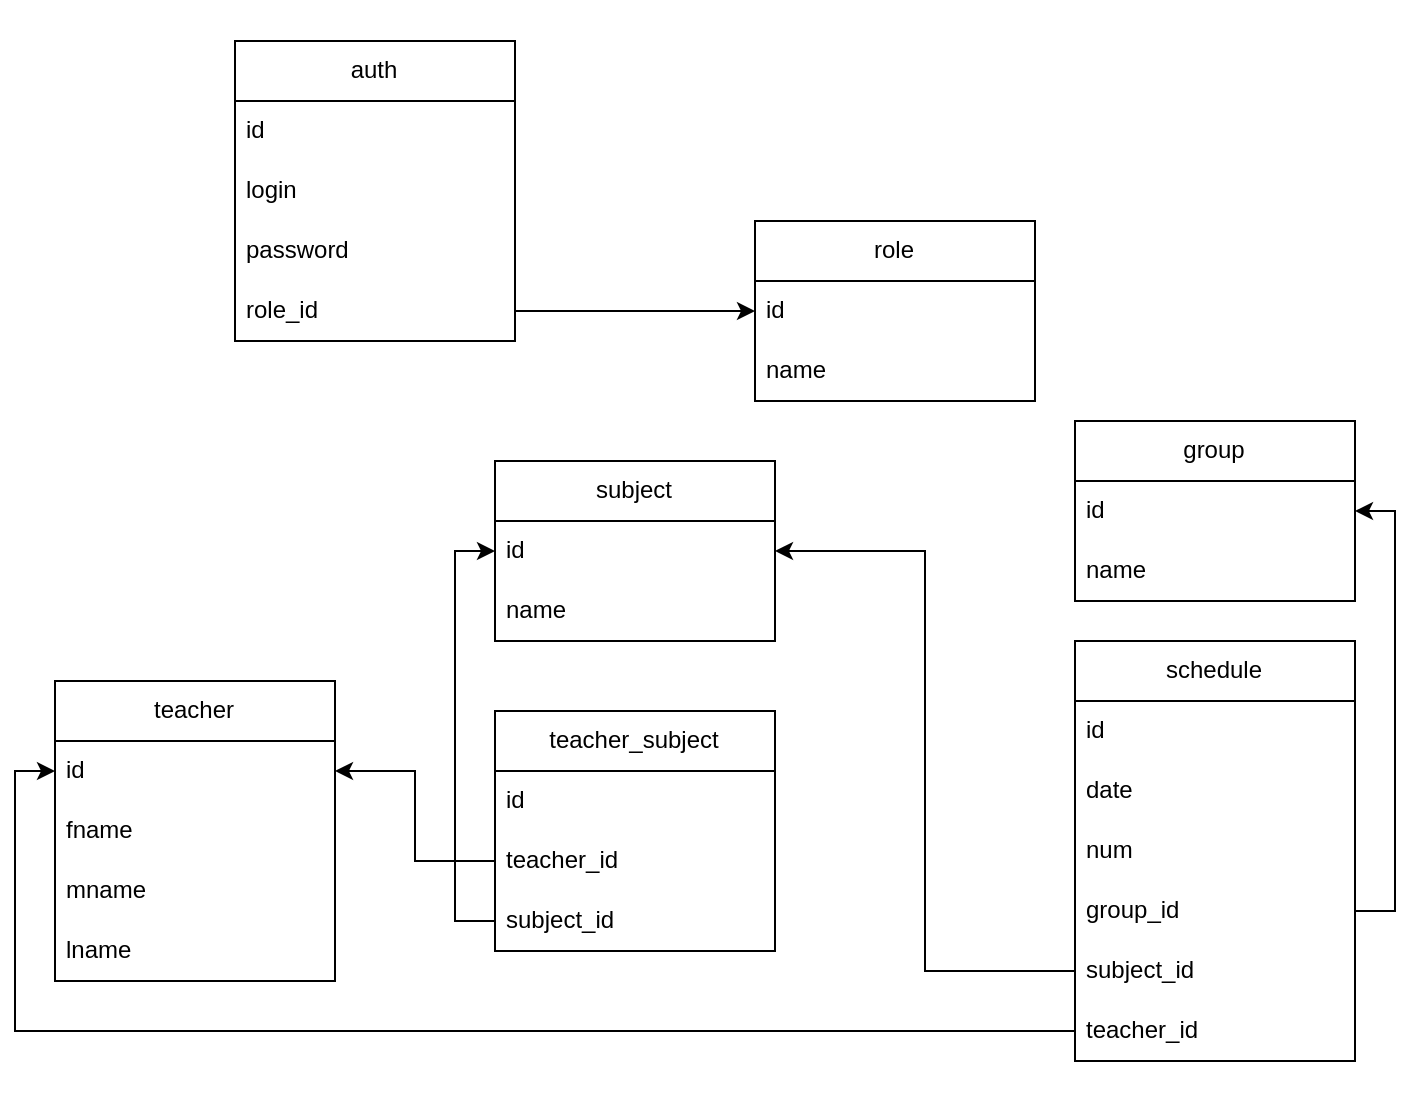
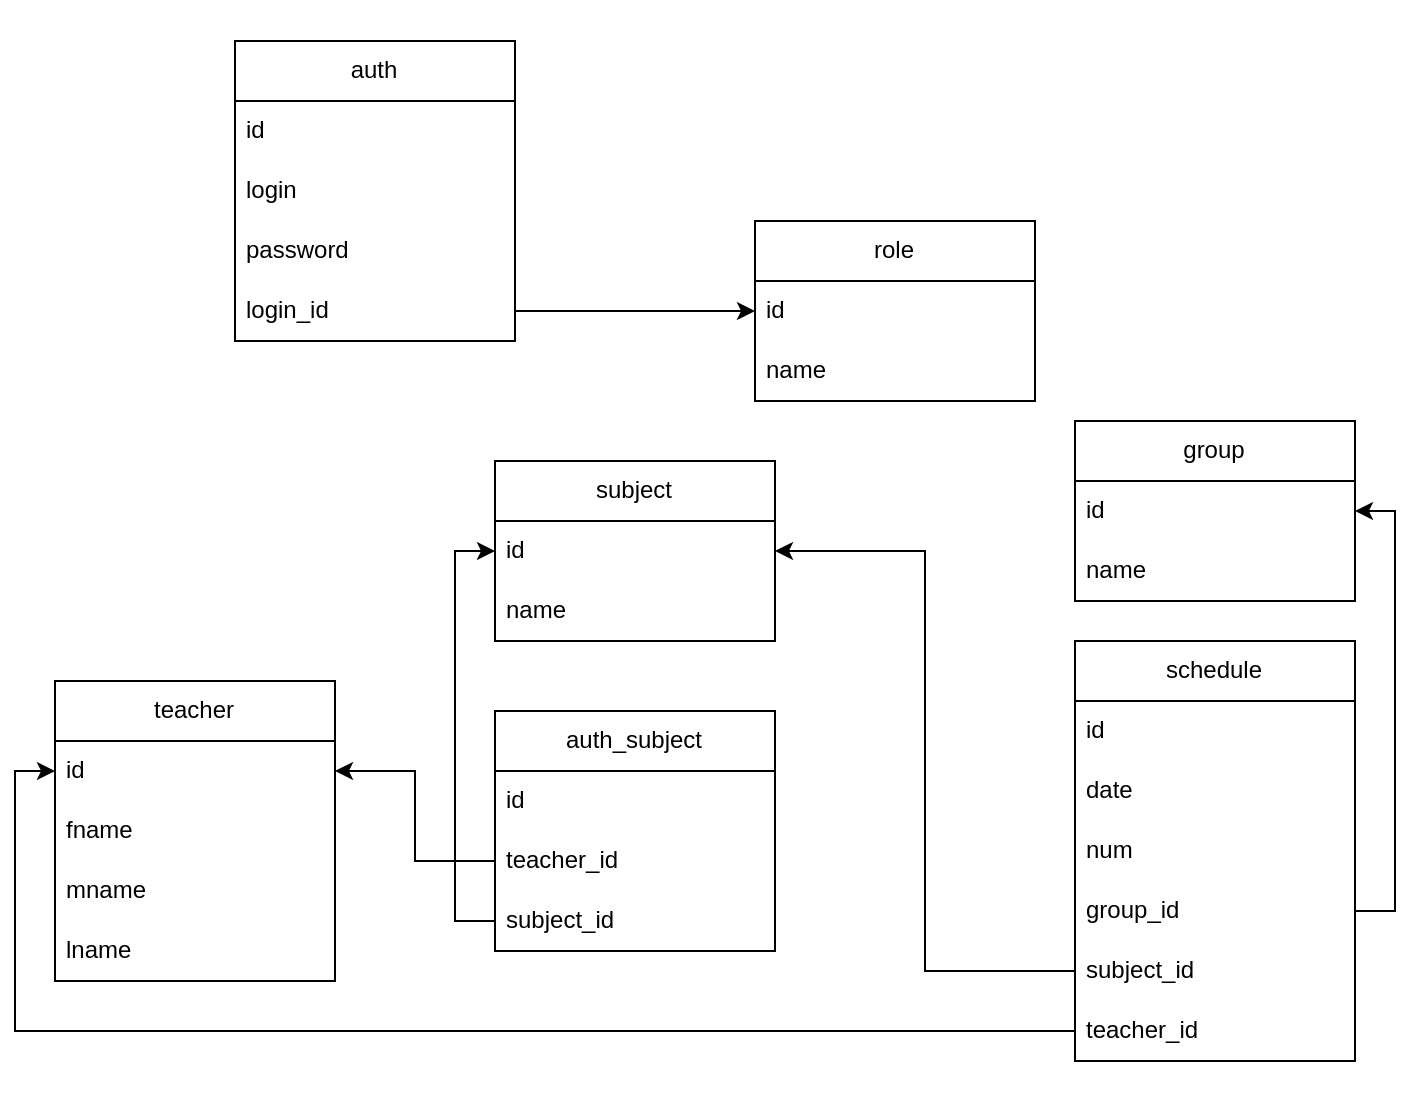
  <mxCell id="0" />
  <mxCell id="1" parent="0" />
  <mxCell id="2" value="auth" style="swimlane;fontStyle=0;childLayout=stackLayout;horizontal=1;startSize=30;horizontalStack=0;resizeParent=1;resizeParentMax=0;resizeLast=0;collapsible=1;marginBottom=0;whiteSpace=wrap;html=1;" parent="1" vertex="1"><mxGeometry x="110" y="20" width="140" height="150" as="geometry" /></mxCell>
  <mxCell id="3" value="id" style="text;strokeColor=none;fillColor=none;align=left;verticalAlign=middle;spacingLeft=4;spacingRight=4;overflow=hidden;points=[[0,0.5],[1,0.5]];portConstraint=eastwest;rotatable=0;whiteSpace=wrap;html=1;" parent="2" vertex="1"><mxGeometry y="30" width="140" height="30" as="geometry" /></mxCell>
  <mxCell id="4" value="login" style="text;strokeColor=none;fillColor=none;align=left;verticalAlign=middle;spacingLeft=4;spacingRight=4;overflow=hidden;points=[[0,0.5],[1,0.5]];portConstraint=eastwest;rotatable=0;whiteSpace=wrap;html=1;" parent="2" vertex="1"><mxGeometry y="60" width="140" height="30" as="geometry" /></mxCell>
  <mxCell id="5" value="password" style="text;strokeColor=none;fillColor=none;align=left;verticalAlign=middle;spacingLeft=4;spacingRight=4;overflow=hidden;points=[[0,0.5],[1,0.5]];portConstraint=eastwest;rotatable=0;whiteSpace=wrap;html=1;" parent="2" vertex="1"><mxGeometry y="90" width="140" height="30" as="geometry" /></mxCell>
- <mxCell id="6" value="role_id" style="text;strokeColor=none;fillColor=none;align=left;verticalAlign=middle;spacingLeft=4;spacingRight=4;overflow=hidden;points=[[0,0.5],[1,0.5]];portConstraint=eastwest;rotatable=0;whiteSpace=wrap;html=1;" parent="2" vertex="1"><mxGeometry y="120" width="140" height="30" as="geometry" /></mxCell>
+ <mxCell id="6" value="login_id" style="text;strokeColor=none;fillColor=none;align=left;verticalAlign=middle;spacingLeft=4;spacingRight=4;overflow=hidden;points=[[0,0.5],[1,0.5]];portConstraint=eastwest;rotatable=0;whiteSpace=wrap;html=1;" parent="2" vertex="1"><mxGeometry y="120" width="140" height="30" as="geometry" /></mxCell>
  <mxCell id="7" value="role" style="swimlane;fontStyle=0;childLayout=stackLayout;horizontal=1;startSize=30;horizontalStack=0;resizeParent=1;resizeParentMax=0;resizeLast=0;collapsible=1;marginBottom=0;whiteSpace=wrap;html=1;" parent="1" vertex="1"><mxGeometry x="370" y="110" width="140" height="90" as="geometry" /></mxCell>
  <mxCell id="8" value="id" style="text;strokeColor=none;fillColor=none;align=left;verticalAlign=middle;spacingLeft=4;spacingRight=4;overflow=hidden;points=[[0,0.5],[1,0.5]];portConstraint=eastwest;rotatable=0;whiteSpace=wrap;html=1;" parent="7" vertex="1"><mxGeometry y="30" width="140" height="30" as="geometry" /></mxCell>
  <mxCell id="9" value="name" style="text;strokeColor=none;fillColor=none;align=left;verticalAlign=middle;spacingLeft=4;spacingRight=4;overflow=hidden;points=[[0,0.5],[1,0.5]];portConstraint=eastwest;rotatable=0;whiteSpace=wrap;html=1;" parent="7" vertex="1"><mxGeometry y="60" width="140" height="30" as="geometry" /></mxCell>
  <mxCell id="10" style="edgeStyle=orthogonalEdgeStyle;rounded=0;orthogonalLoop=1;jettySize=auto;html=1;exitX=1;exitY=0.5;exitDx=0;exitDy=0;entryX=0;entryY=0.5;entryDx=0;entryDy=0;" parent="1" source="6" target="8" edge="1"><mxGeometry relative="1" as="geometry" /></mxCell>
  <mxCell id="11" value="teacher" style="swimlane;fontStyle=0;childLayout=stackLayout;horizontal=1;startSize=30;horizontalStack=0;resizeParent=1;resizeParentMax=0;resizeLast=0;collapsible=1;marginBottom=0;whiteSpace=wrap;html=1;" parent="1" vertex="1"><mxGeometry x="20" y="340" width="140" height="150" as="geometry" /></mxCell>
  <mxCell id="12" value="id" style="text;strokeColor=none;fillColor=none;align=left;verticalAlign=middle;spacingLeft=4;spacingRight=4;overflow=hidden;points=[[0,0.5],[1,0.5]];portConstraint=eastwest;rotatable=0;whiteSpace=wrap;html=1;" parent="11" vertex="1"><mxGeometry y="30" width="140" height="30" as="geometry" /></mxCell>
  <mxCell id="13" value="fname" style="text;strokeColor=none;fillColor=none;align=left;verticalAlign=middle;spacingLeft=4;spacingRight=4;overflow=hidden;points=[[0,0.5],[1,0.5]];portConstraint=eastwest;rotatable=0;whiteSpace=wrap;html=1;" parent="11" vertex="1"><mxGeometry y="60" width="140" height="30" as="geometry" /></mxCell>
  <mxCell id="14" value="mname" style="text;strokeColor=none;fillColor=none;align=left;verticalAlign=middle;spacingLeft=4;spacingRight=4;overflow=hidden;points=[[0,0.5],[1,0.5]];portConstraint=eastwest;rotatable=0;whiteSpace=wrap;html=1;" parent="11" vertex="1"><mxGeometry y="90" width="140" height="30" as="geometry" /></mxCell>
  <mxCell id="15" value="lname" style="text;strokeColor=none;fillColor=none;align=left;verticalAlign=middle;spacingLeft=4;spacingRight=4;overflow=hidden;points=[[0,0.5],[1,0.5]];portConstraint=eastwest;rotatable=0;whiteSpace=wrap;html=1;" parent="11" vertex="1"><mxGeometry y="120" width="140" height="30" as="geometry" /></mxCell>
  <mxCell id="16" value="subject" style="swimlane;fontStyle=0;childLayout=stackLayout;horizontal=1;startSize=30;horizontalStack=0;resizeParent=1;resizeParentMax=0;resizeLast=0;collapsible=1;marginBottom=0;whiteSpace=wrap;html=1;" parent="1" vertex="1"><mxGeometry x="240" y="230" width="140" height="90" as="geometry" /></mxCell>
  <mxCell id="17" value="id" style="text;strokeColor=none;fillColor=none;align=left;verticalAlign=middle;spacingLeft=4;spacingRight=4;overflow=hidden;points=[[0,0.5],[1,0.5]];portConstraint=eastwest;rotatable=0;whiteSpace=wrap;html=1;" parent="16" vertex="1"><mxGeometry y="30" width="140" height="30" as="geometry" /></mxCell>
  <mxCell id="18" value="name" style="text;strokeColor=none;fillColor=none;align=left;verticalAlign=middle;spacingLeft=4;spacingRight=4;overflow=hidden;points=[[0,0.5],[1,0.5]];portConstraint=eastwest;rotatable=0;whiteSpace=wrap;html=1;" parent="16" vertex="1"><mxGeometry y="60" width="140" height="30" as="geometry" /></mxCell>
  <mxCell id="19" value="group" style="swimlane;fontStyle=0;childLayout=stackLayout;horizontal=1;startSize=30;horizontalStack=0;resizeParent=1;resizeParentMax=0;resizeLast=0;collapsible=1;marginBottom=0;whiteSpace=wrap;html=1;" parent="1" vertex="1"><mxGeometry x="530" y="210" width="140" height="90" as="geometry" /></mxCell>
  <mxCell id="20" value="id" style="text;strokeColor=none;fillColor=none;align=left;verticalAlign=middle;spacingLeft=4;spacingRight=4;overflow=hidden;points=[[0,0.5],[1,0.5]];portConstraint=eastwest;rotatable=0;whiteSpace=wrap;html=1;" parent="19" vertex="1"><mxGeometry y="30" width="140" height="30" as="geometry" /></mxCell>
  <mxCell id="21" value="name" style="text;strokeColor=none;fillColor=none;align=left;verticalAlign=middle;spacingLeft=4;spacingRight=4;overflow=hidden;points=[[0,0.5],[1,0.5]];portConstraint=eastwest;rotatable=0;whiteSpace=wrap;html=1;" parent="19" vertex="1"><mxGeometry y="60" width="140" height="30" as="geometry" /></mxCell>
  <mxCell id="22" value="schedule" style="swimlane;fontStyle=0;childLayout=stackLayout;horizontal=1;startSize=30;horizontalStack=0;resizeParent=1;resizeParentMax=0;resizeLast=0;collapsible=1;marginBottom=0;whiteSpace=wrap;html=1;" vertex="1" parent="1"><mxGeometry x="530" y="320" width="140" height="210" as="geometry" /></mxCell>
  <mxCell id="23" value="id" style="text;strokeColor=none;fillColor=none;align=left;verticalAlign=middle;spacingLeft=4;spacingRight=4;overflow=hidden;points=[[0,0.5],[1,0.5]];portConstraint=eastwest;rotatable=0;whiteSpace=wrap;html=1;" vertex="1" parent="22"><mxGeometry y="30" width="140" height="30" as="geometry" /></mxCell>
  <mxCell id="24" value="date" style="text;strokeColor=none;fillColor=none;align=left;verticalAlign=middle;spacingLeft=4;spacingRight=4;overflow=hidden;points=[[0,0.5],[1,0.5]];portConstraint=eastwest;rotatable=0;whiteSpace=wrap;html=1;" vertex="1" parent="22"><mxGeometry y="60" width="140" height="30" as="geometry" /></mxCell>
  <mxCell id="25" value="num" style="text;strokeColor=none;fillColor=none;align=left;verticalAlign=middle;spacingLeft=4;spacingRight=4;overflow=hidden;points=[[0,0.5],[1,0.5]];portConstraint=eastwest;rotatable=0;whiteSpace=wrap;html=1;" vertex="1" parent="22"><mxGeometry y="90" width="140" height="30" as="geometry" /></mxCell>
  <mxCell id="26" value="group_id" style="text;strokeColor=none;fillColor=none;align=left;verticalAlign=middle;spacingLeft=4;spacingRight=4;overflow=hidden;points=[[0,0.5],[1,0.5]];portConstraint=eastwest;rotatable=0;whiteSpace=wrap;html=1;" vertex="1" parent="22"><mxGeometry y="120" width="140" height="30" as="geometry" /></mxCell>
  <mxCell id="27" value="subject_id" style="text;strokeColor=none;fillColor=none;align=left;verticalAlign=middle;spacingLeft=4;spacingRight=4;overflow=hidden;points=[[0,0.5],[1,0.5]];portConstraint=eastwest;rotatable=0;whiteSpace=wrap;html=1;" vertex="1" parent="22"><mxGeometry y="150" width="140" height="30" as="geometry" /></mxCell>
  <mxCell id="28" value="teacher_id" style="text;strokeColor=none;fillColor=none;align=left;verticalAlign=middle;spacingLeft=4;spacingRight=4;overflow=hidden;points=[[0,0.5],[1,0.5]];portConstraint=eastwest;rotatable=0;whiteSpace=wrap;html=1;" vertex="1" parent="22"><mxGeometry y="180" width="140" height="30" as="geometry" /></mxCell>
- <mxCell id="29" value="teacher_subject" style="swimlane;fontStyle=0;childLayout=stackLayout;horizontal=1;startSize=30;horizontalStack=0;resizeParent=1;resizeParentMax=0;resizeLast=0;collapsible=1;marginBottom=0;whiteSpace=wrap;html=1;" vertex="1" parent="1"><mxGeometry x="240" y="355" width="140" height="120" as="geometry" /></mxCell>
+ <mxCell id="29" value="auth_subject" style="swimlane;fontStyle=0;childLayout=stackLayout;horizontal=1;startSize=30;horizontalStack=0;resizeParent=1;resizeParentMax=0;resizeLast=0;collapsible=1;marginBottom=0;whiteSpace=wrap;html=1;" vertex="1" parent="1"><mxGeometry x="240" y="355" width="140" height="120" as="geometry" /></mxCell>
  <mxCell id="30" value="id" style="text;strokeColor=none;fillColor=none;align=left;verticalAlign=middle;spacingLeft=4;spacingRight=4;overflow=hidden;points=[[0,0.5],[1,0.5]];portConstraint=eastwest;rotatable=0;whiteSpace=wrap;html=1;" vertex="1" parent="29"><mxGeometry y="30" width="140" height="30" as="geometry" /></mxCell>
  <mxCell id="31" value="teacher_id" style="text;strokeColor=none;fillColor=none;align=left;verticalAlign=middle;spacingLeft=4;spacingRight=4;overflow=hidden;points=[[0,0.5],[1,0.5]];portConstraint=eastwest;rotatable=0;whiteSpace=wrap;html=1;" vertex="1" parent="29"><mxGeometry y="60" width="140" height="30" as="geometry" /></mxCell>
  <mxCell id="32" value="subject_id" style="text;strokeColor=none;fillColor=none;align=left;verticalAlign=middle;spacingLeft=4;spacingRight=4;overflow=hidden;points=[[0,0.5],[1,0.5]];portConstraint=eastwest;rotatable=0;whiteSpace=wrap;html=1;" vertex="1" parent="29"><mxGeometry y="90" width="140" height="30" as="geometry" /></mxCell>
  <mxCell id="33" style="edgeStyle=orthogonalEdgeStyle;rounded=0;orthogonalLoop=1;jettySize=auto;html=1;exitX=0;exitY=0.5;exitDx=0;exitDy=0;entryX=1;entryY=0.5;entryDx=0;entryDy=0;" edge="1" parent="1" source="31" target="12"><mxGeometry relative="1" as="geometry" /></mxCell>
  <mxCell id="34" style="edgeStyle=orthogonalEdgeStyle;rounded=0;orthogonalLoop=1;jettySize=auto;html=1;exitX=1;exitY=0.5;exitDx=0;exitDy=0;entryX=1;entryY=0.5;entryDx=0;entryDy=0;" edge="1" parent="1" source="26" target="20"><mxGeometry relative="1" as="geometry" /></mxCell>
  <mxCell id="35" style="edgeStyle=orthogonalEdgeStyle;rounded=0;orthogonalLoop=1;jettySize=auto;html=1;exitX=0;exitY=0.5;exitDx=0;exitDy=0;entryX=1;entryY=0.5;entryDx=0;entryDy=0;" edge="1" parent="1" source="27" target="17"><mxGeometry relative="1" as="geometry" /></mxCell>
  <mxCell id="36" style="edgeStyle=orthogonalEdgeStyle;rounded=0;orthogonalLoop=1;jettySize=auto;html=1;exitX=0;exitY=0.5;exitDx=0;exitDy=0;entryX=0;entryY=0.5;entryDx=0;entryDy=0;" edge="1" parent="1" source="28" target="12"><mxGeometry relative="1" as="geometry" /></mxCell>
  <mxCell id="37" style="edgeStyle=orthogonalEdgeStyle;rounded=0;orthogonalLoop=1;jettySize=auto;html=1;exitX=0;exitY=0.5;exitDx=0;exitDy=0;entryX=0;entryY=0.5;entryDx=0;entryDy=0;" edge="1" parent="1" source="32" target="17"><mxGeometry relative="1" as="geometry" /></mxCell>
